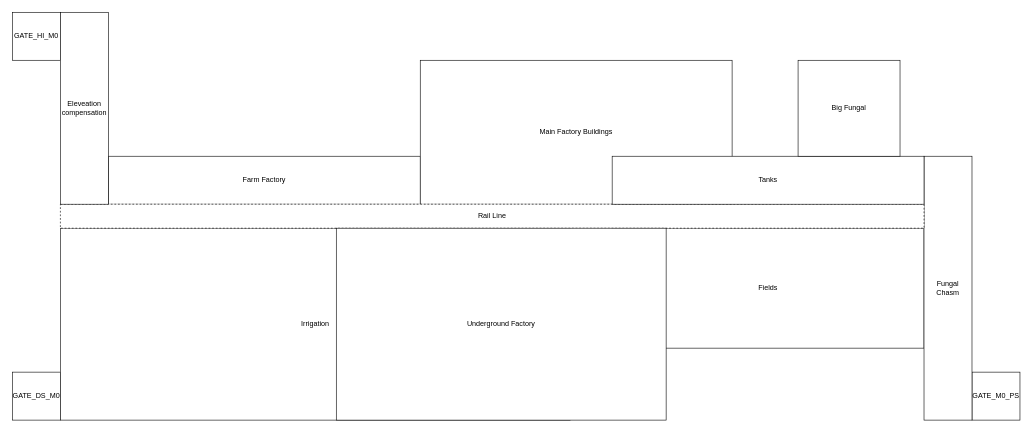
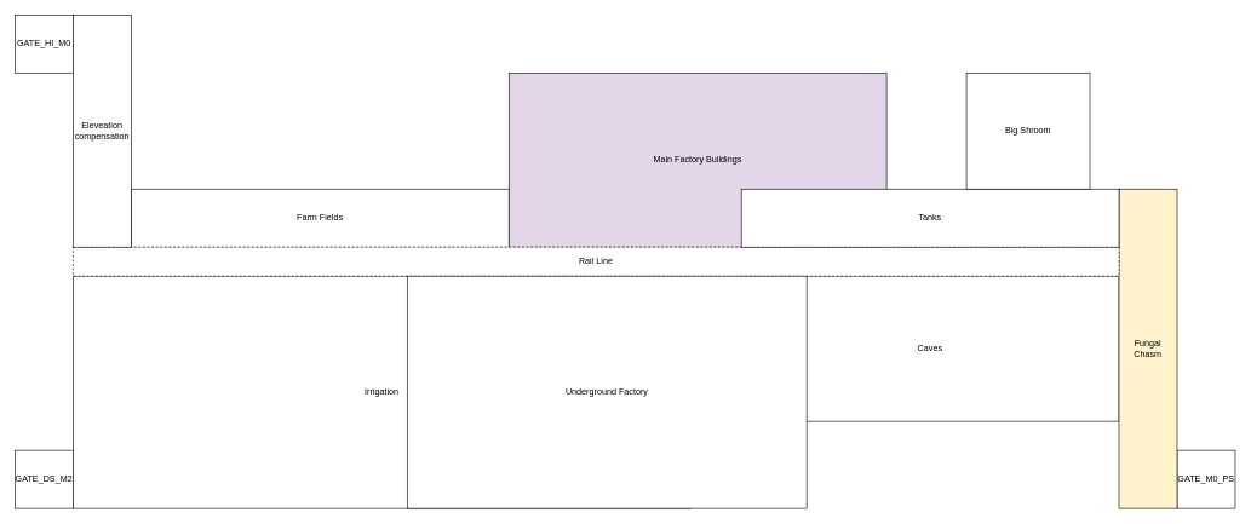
  <mxCell id="0" />
  <mxCell id="1" parent="0" />
- <mxCell id="2" value="GATE_DS_M0" style="whiteSpace=wrap;html=1;aspect=fixed;direction=south;" parent="1" vertex="1"><mxGeometry x="20" y="620" width="80" height="80" as="geometry" /></mxCell>
+ <mxCell id="2" value="GATE_DS_M2" style="whiteSpace=wrap;html=1;aspect=fixed;direction=south;" parent="1" vertex="1"><mxGeometry x="20" y="620" width="80" height="80" as="geometry" /></mxCell>
  <mxCell id="3" value="GATE_HI_M0" style="whiteSpace=wrap;html=1;aspect=fixed;" parent="1" vertex="1"><mxGeometry x="20" y="20" width="80" height="80" as="geometry" /></mxCell>
  <mxCell id="4" value="GATE_M0_PS" style="whiteSpace=wrap;html=1;aspect=fixed;direction=south;" parent="1" vertex="1"><mxGeometry x="1620" y="620" width="80" height="80" as="geometry" /></mxCell>
  <mxCell id="5" value="Irrigation" style="rounded=0;whiteSpace=wrap;html=1;" parent="1" vertex="1"><mxGeometry x="100" y="380" width="850" height="320" as="geometry" /></mxCell>
- <mxCell id="6" value="Fields" style="rounded=0;whiteSpace=wrap;html=1;" parent="1" vertex="1"><mxGeometry x="1020" y="380" width="520" height="200" as="geometry" /></mxCell>
- <mxCell id="7" value="Fungal Chasm" style="rounded=0;whiteSpace=wrap;html=1;" parent="1" vertex="1"><mxGeometry x="1540" y="260" width="80" height="440" as="geometry" /></mxCell>
- <mxCell id="8" value="Farm Factory" style="rounded=0;whiteSpace=wrap;html=1;" parent="1" vertex="1"><mxGeometry x="180" y="260" width="520" height="80" as="geometry" /></mxCell>
- <mxCell id="9" value="Main Factory Buildings" style="rounded=0;whiteSpace=wrap;html=1;" vertex="1" parent="1"><mxGeometry x="700" y="100" width="520" height="240" as="geometry" /></mxCell>
+ <mxCell id="6" value="Caves" style="rounded=0;whiteSpace=wrap;html=1;" parent="1" vertex="1"><mxGeometry x="1020" y="380" width="520" height="200" as="geometry" /></mxCell>
+ <mxCell id="7" value="Fungal Chasm" style="rounded=0;whiteSpace=wrap;html=1;fillColor=#fff2cc;" parent="1" vertex="1"><mxGeometry x="1540" y="260" width="80" height="440" as="geometry" /></mxCell>
+ <mxCell id="8" value="Farm Fields" style="rounded=0;whiteSpace=wrap;html=1;" parent="1" vertex="1"><mxGeometry x="180" y="260" width="520" height="80" as="geometry" /></mxCell>
+ <mxCell id="9" value="Main Factory Buildings" style="rounded=0;whiteSpace=wrap;html=1;fillColor=#e1d5e7;" vertex="1" parent="1"><mxGeometry x="700" y="100" width="520" height="240" as="geometry" /></mxCell>
  <mxCell id="10" value="Rail Line" style="rounded=0;whiteSpace=wrap;html=1;dashed=1;" parent="1" vertex="1"><mxGeometry x="100" y="340" width="1440" height="40" as="geometry" /></mxCell>
  <mxCell id="11" value="Tanks" style="rounded=0;whiteSpace=wrap;html=1;" parent="1" vertex="1"><mxGeometry x="1020" y="260" width="520" height="80" as="geometry" /></mxCell>
  <mxCell id="12" value="Eleveation compensation" style="rounded=0;whiteSpace=wrap;html=1;" vertex="1" parent="1"><mxGeometry x="100" y="20" width="80" height="320" as="geometry" /></mxCell>
- <mxCell id="13" value="Big Fungal" style="rounded=0;whiteSpace=wrap;html=1;" vertex="1" parent="1"><mxGeometry x="1330" y="100" width="170" height="160" as="geometry" /></mxCell>
+ <mxCell id="13" value="Big Shroom" style="rounded=0;whiteSpace=wrap;html=1;" vertex="1" parent="1"><mxGeometry x="1330" y="100" width="170" height="160" as="geometry" /></mxCell>
  <mxCell id="14" value="Underground Factory" style="rounded=0;whiteSpace=wrap;html=1;" vertex="1" parent="1"><mxGeometry x="560" y="380" width="550" height="320" as="geometry" /></mxCell>
